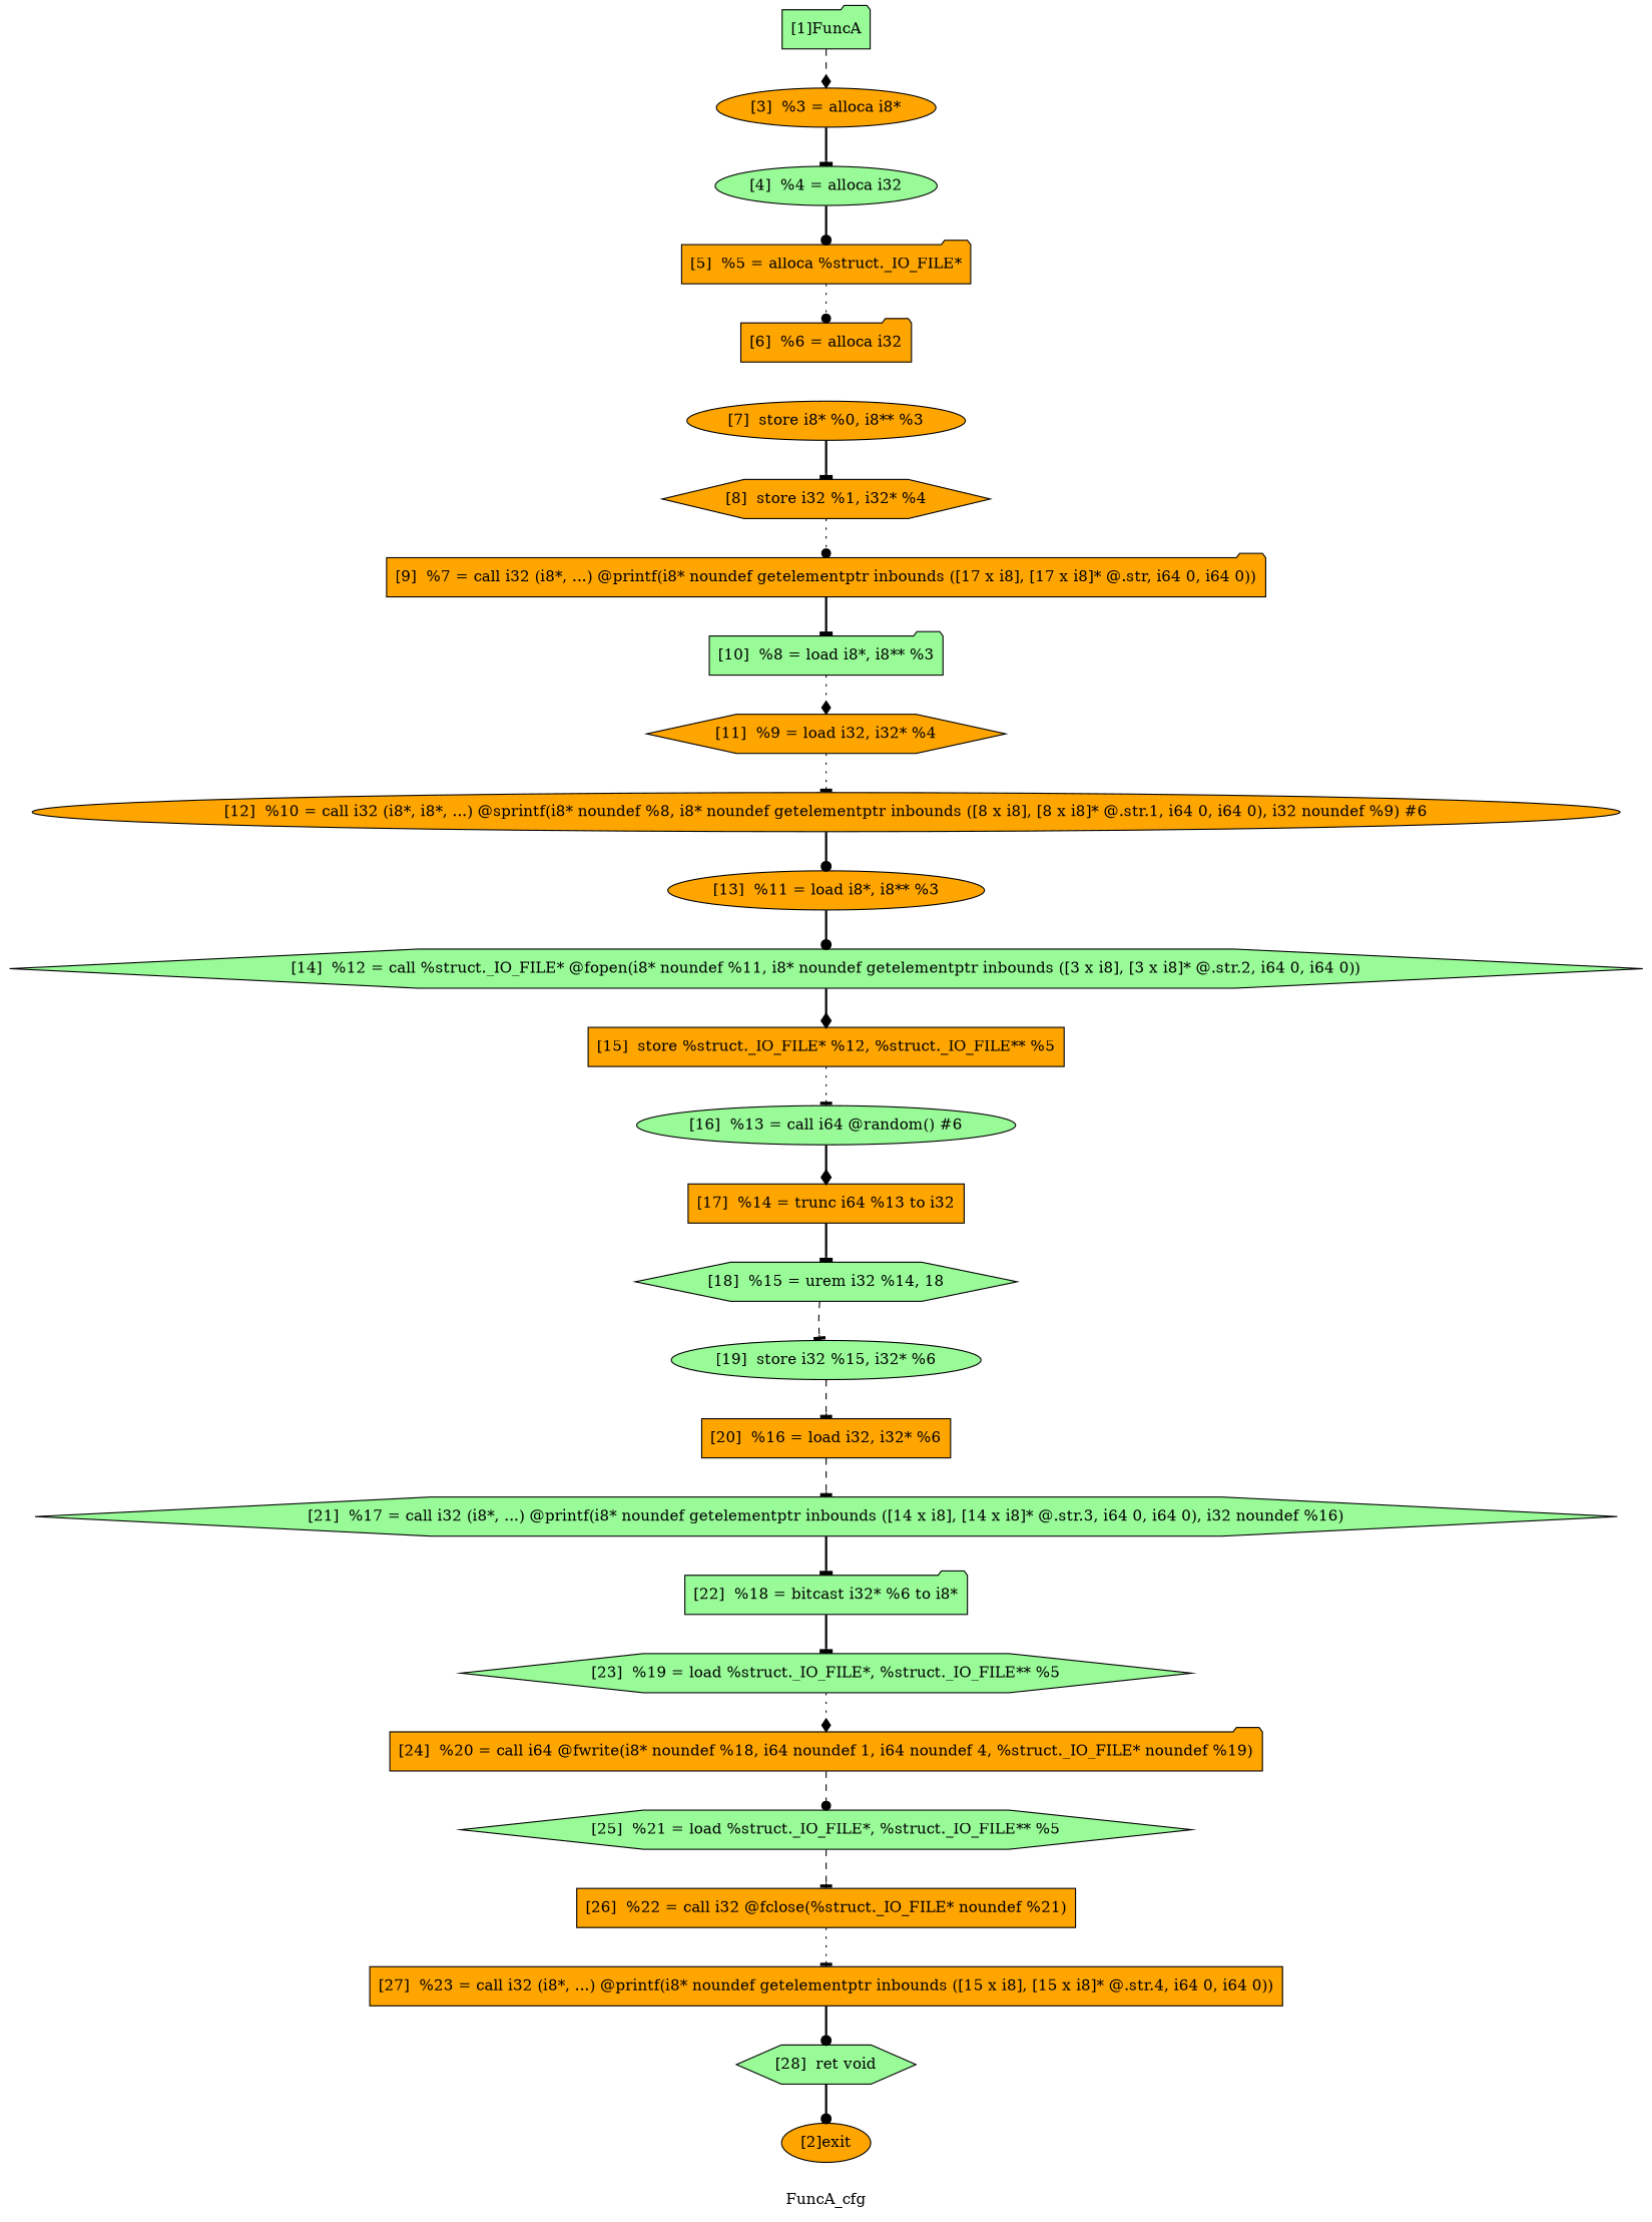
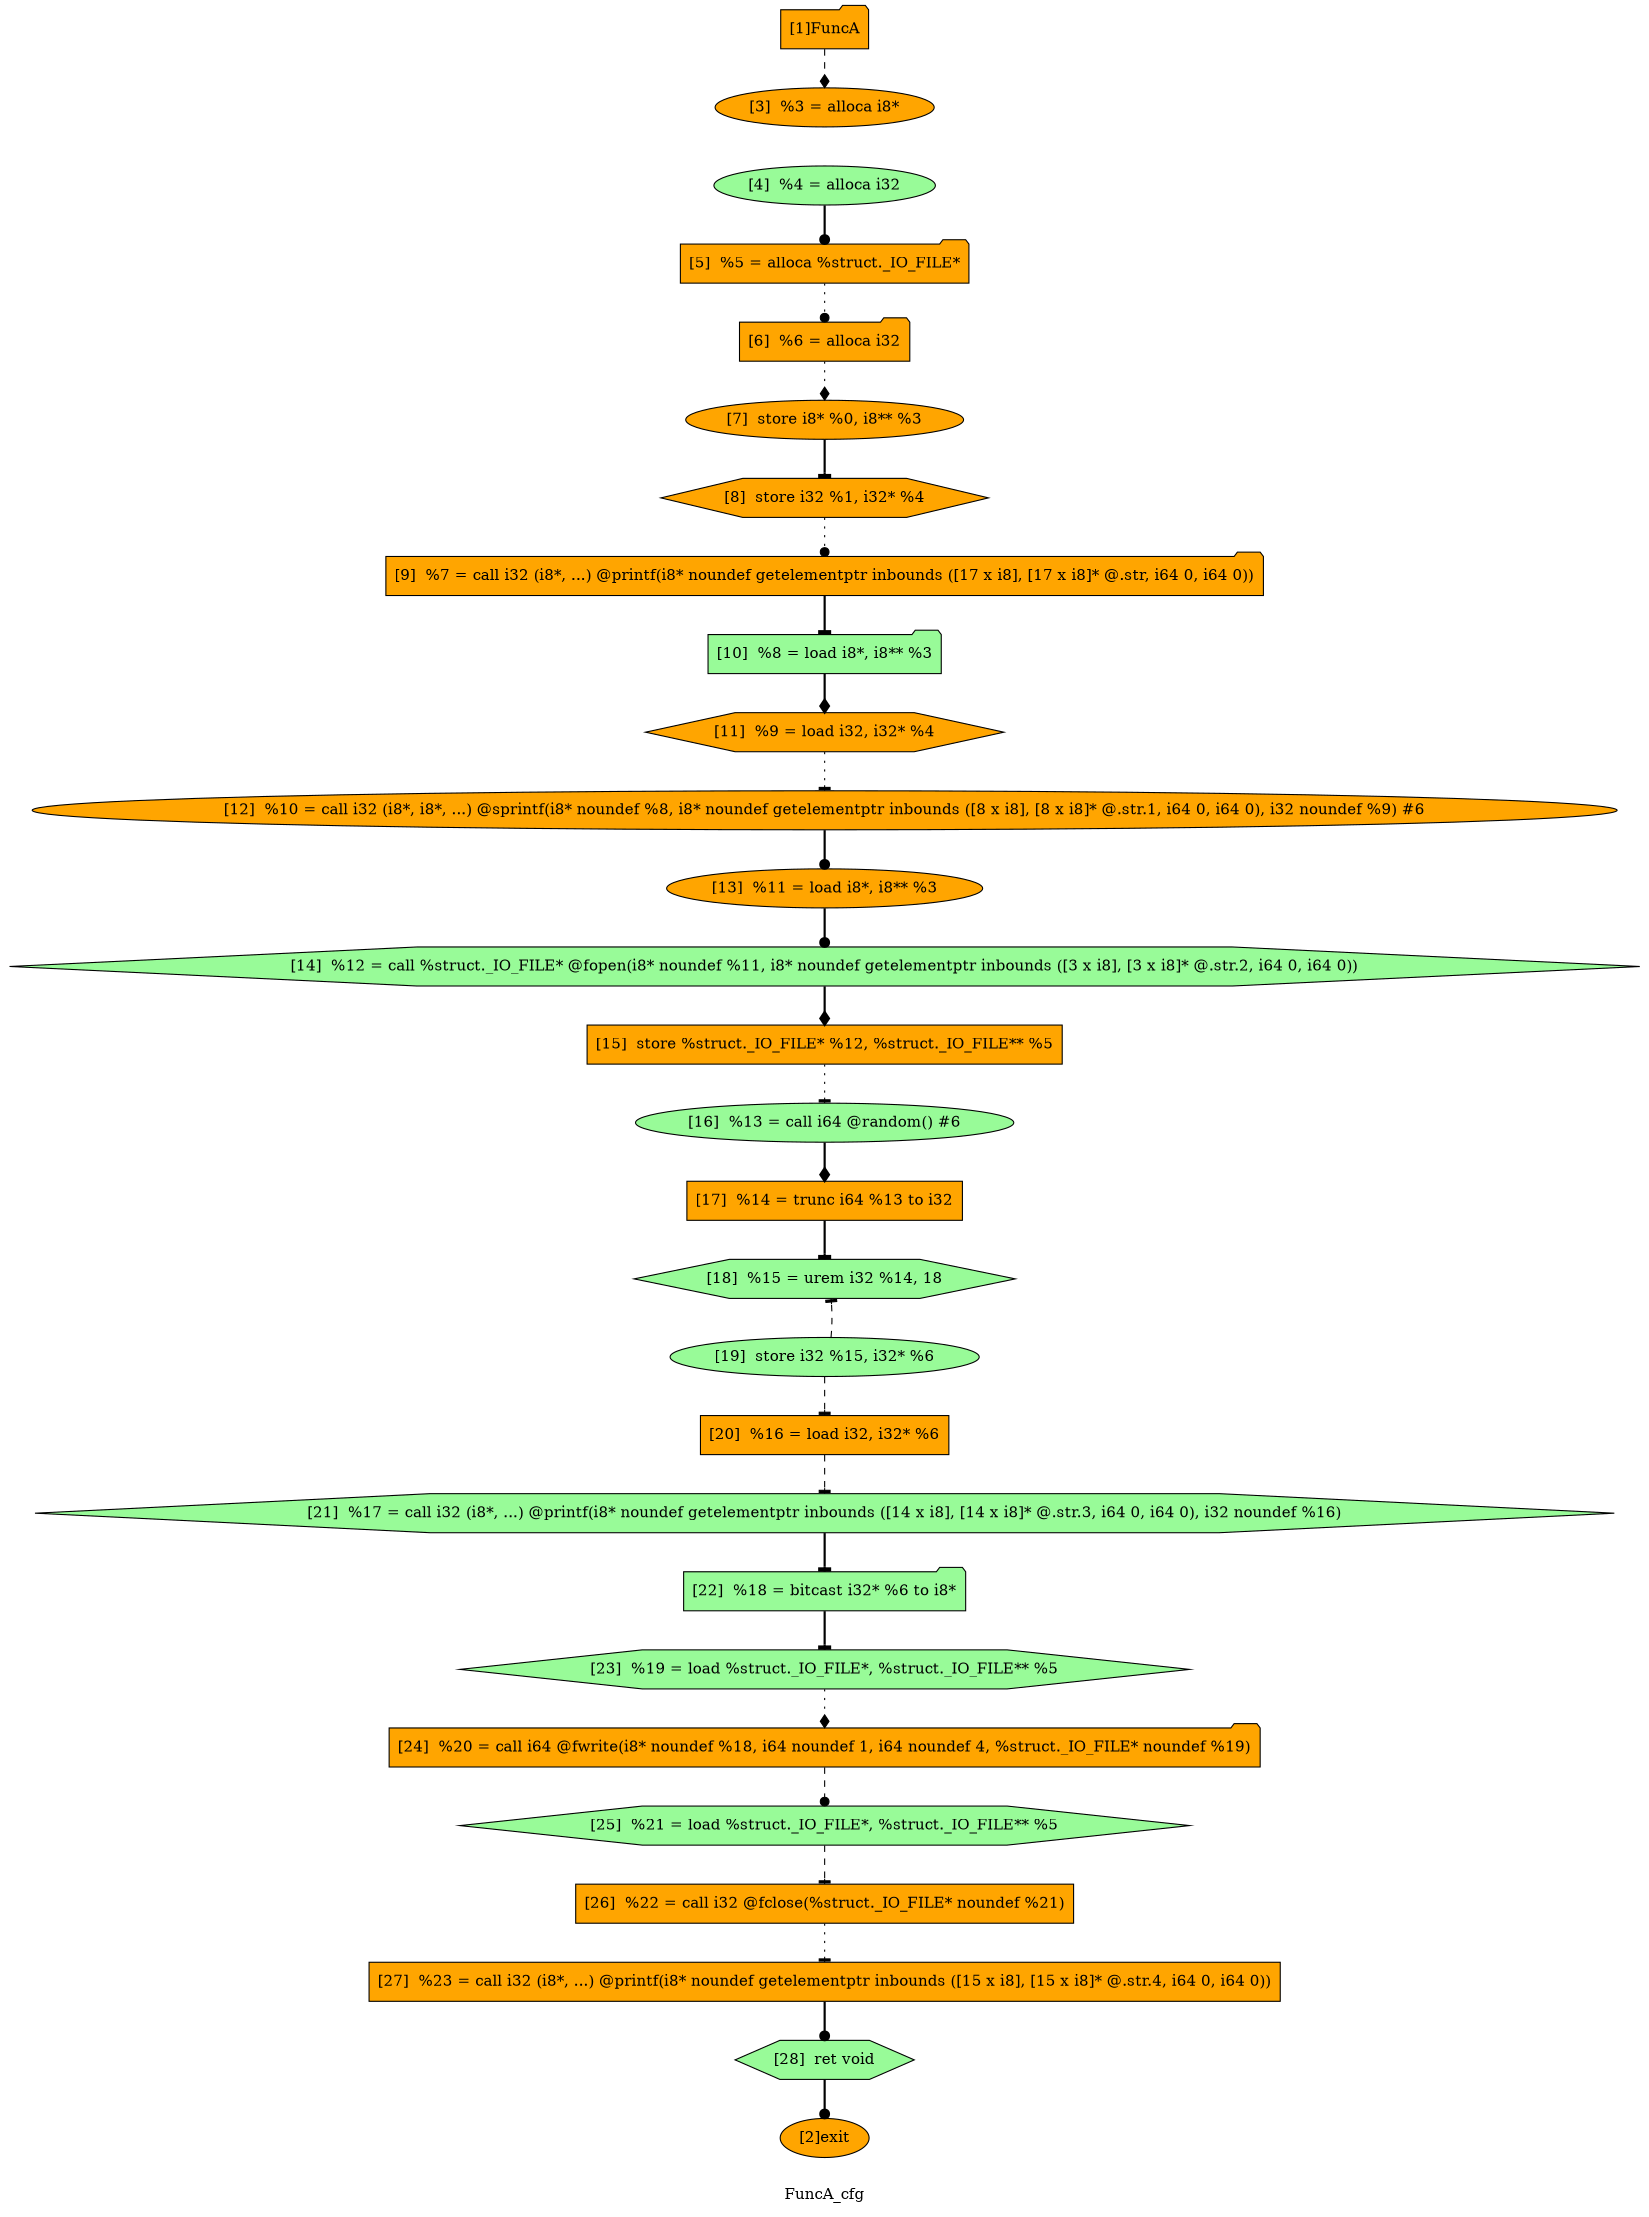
  digraph {
    label=FuncA_cfg
    node [color=black fillcolor=orange shape=ellipse style=filled]
    edge [arrowhead=tee color=black style=bold]
-   n1 [fillcolor=palegreen label="[1]FuncA" shape=folder]
+   n1 [label="[1]FuncA" shape=folder]
    n2 [label="[3]  %3 = alloca i8*"]
    n3 [fillcolor=palegreen label="[4]  %4 = alloca i32"]
    n4 [label="[2]exit"]
    n5 [label="[5]  %5 = alloca %struct._IO_FILE*" shape=folder]
    n6 [label="[6]  %6 = alloca i32" shape=folder]
    n7 [label="[7]  store i8* %0, i8** %3"]
    n8 [label="[8]  store i32 %1, i32* %4" shape=hexagon]
    n9 [label="[9]  %7 = call i32 (i8*, ...) @printf(i8* noundef getelementptr inbounds ([17 x i8], [17 x i8]* @.str, i64 0, i64 0))" shape=folder]
    n10 [fillcolor=palegreen label="[10]  %8 = load i8*, i8** %3" shape=folder]
    n11 [label="[11]  %9 = load i32, i32* %4" shape=hexagon]
    n12 [label="[12]  %10 = call i32 (i8*, i8*, ...) @sprintf(i8* noundef %8, i8* noundef getelementptr inbounds ([8 x i8], [8 x i8]* @.str.1, i64 0, i64 0), i32 noundef %9) #6"]
    n13 [label="[13]  %11 = load i8*, i8** %3"]
    n14 [fillcolor=palegreen label="[14]  %12 = call %struct._IO_FILE* @fopen(i8* noundef %11, i8* noundef getelementptr inbounds ([3 x i8], [3 x i8]* @.str.2, i64 0, i64 0))" shape=hexagon]
    n15 [label="[15]  store %struct._IO_FILE* %12, %struct._IO_FILE** %5" shape=box]
    n16 [fillcolor=palegreen label="[16]  %13 = call i64 @random() #6"]
    n17 [label="[17]  %14 = trunc i64 %13 to i32" shape=box]
    n18 [fillcolor=palegreen label="[18]  %15 = urem i32 %14, 18" shape=hexagon]
    n19 [fillcolor=palegreen label="[19]  store i32 %15, i32* %6"]
    n20 [label="[20]  %16 = load i32, i32* %6" shape=box]
    n21 [fillcolor=palegreen label="[21]  %17 = call i32 (i8*, ...) @printf(i8* noundef getelementptr inbounds ([14 x i8], [14 x i8]* @.str.3, i64 0, i64 0), i32 noundef %16)" shape=hexagon]
    n22 [fillcolor=palegreen label="[22]  %18 = bitcast i32* %6 to i8*" shape=folder]
    n23 [fillcolor=palegreen label="[23]  %19 = load %struct._IO_FILE*, %struct._IO_FILE** %5" shape=hexagon]
    n24 [label="[24]  %20 = call i64 @fwrite(i8* noundef %18, i64 noundef 1, i64 noundef 4, %struct._IO_FILE* noundef %19)" shape=folder]
    n25 [fillcolor=palegreen label="[25]  %21 = load %struct._IO_FILE*, %struct._IO_FILE** %5" shape=hexagon]
    n26 [label="[26]  %22 = call i32 @fclose(%struct._IO_FILE* noundef %21)" shape=box]
    n27 [label="[27]  %23 = call i32 (i8*, ...) @printf(i8* noundef getelementptr inbounds ([15 x i8], [15 x i8]* @.str.4, i64 0, i64 0))" shape=box]
    n28 [fillcolor=palegreen label="[28]  ret void" shape=hexagon]
    n1 -> n2 [arrowhead=diamond style=dashed]
-   n2 -> n3
    n3 -> n5 [arrowhead=dot]
    n5 -> n6 [arrowhead=dot style=dotted]
+   n6 -> n7 [arrowhead=diamond style=dotted]
    n7 -> n8
    n8 -> n9 [arrowhead=dot style=dotted]
    n9 -> n10
-   n10 -> n11 [arrowhead=diamond style=dotted]
+   n10 -> n11 [arrowhead=diamond]
    n11 -> n12 [style=dotted]
    n12 -> n13 [arrowhead=dot]
    n13 -> n14 [arrowhead=dot]
    n14 -> n15 [arrowhead=diamond]
    n15 -> n16 [style=dotted]
    n16 -> n17 [arrowhead=diamond]
    n17 -> n18
-   n18 -> n19 [style=dashed]
+   n19 -> n18 [style=dashed]
    n19 -> n20 [style=dashed]
    n20 -> n21 [style=dashed]
    n21 -> n22
    n22 -> n23
    n23 -> n24 [arrowhead=diamond style=dotted]
    n24 -> n25 [arrowhead=dot style=dashed]
    n25 -> n26 [style=dashed]
    n26 -> n27 [style=dotted]
    n27 -> n28 [arrowhead=dot]
    n28 -> n4 [arrowhead=dot]
  }
